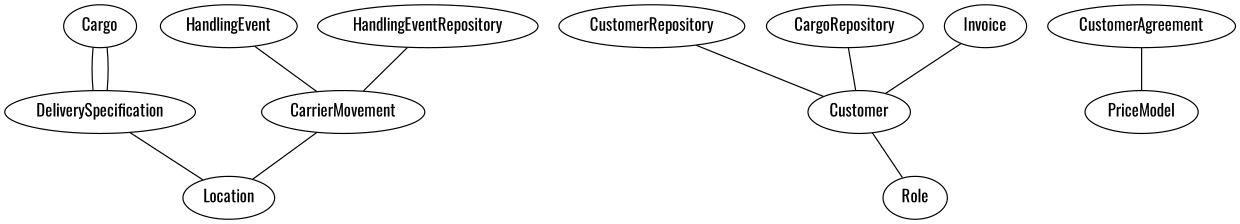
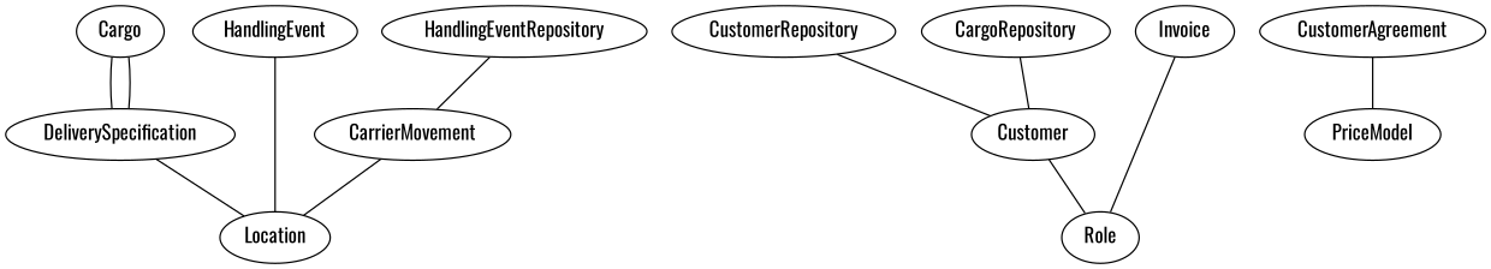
  graph {
    fontname=Oswald
    node [fontname=Oswald]
    edge [fontname=Oswald]
    n1 [label=Cargo]
    n2 [label=DeliverySpecification]
    n3 [label=Role]
    n4 [label=Location]
    n5 [label=Customer]
    n6 [label=HandlingEvent]
    n7 [label=CarrierMovement]
    n8 [label=CustomerRepository]
    n9 [label=CargoRepository]
    n10 [label=HandlingEventRepository]
    n11 [label=CustomerAgreement]
    n12 [label=PriceModel]
    n13 [label=Invoice]
    n1 -- n2
    n2 -- n1
    n2 -- n4
    n5 -- n3
-   n6 -- n7
+   n6 -- n4
    n7 -- n4
    n8 -- n5
    n9 -- n5
    n10 -- n7
    n11 -- n12
-   n13 -- n5
+   n13 -- n3
  }
